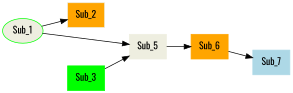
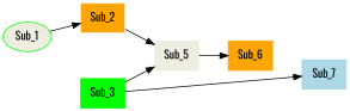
  digraph {
    fontname=Oswald
    rankdir=LR
    node [color=green1 fontname=Oswald style=filled shape=box]
    edge [fontname=Oswald]
    Sub_1 [fillcolor=ivory2 shape=""]
    Sub_2 [color=ivory2 fillcolor=orange1]
    Sub_5 [color=ivory2]
    Sub_3
    Sub_6 [color=orange1]
    Sub_7 [color=lightblue]
    Sub_1 -> Sub_2
-   Sub_1 -> Sub_5
+   Sub_2 -> Sub_5
    Sub_5 -> Sub_6
    Sub_3 -> Sub_5
-   Sub_6 -> Sub_7
+   Sub_3 -> Sub_7
  }
